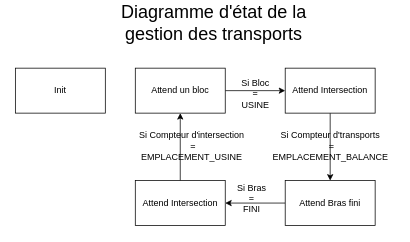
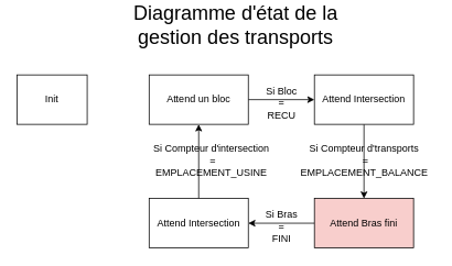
  <mxCell id="0" />
  <mxCell id="1" parent="0" />
  <mxCell id="2" style="edgeStyle=orthogonalEdgeStyle;rounded=0;orthogonalLoop=1;jettySize=auto;html=1;exitX=0.5;exitY=1;exitDx=0;exitDy=0;entryX=0.5;entryY=0;entryDx=0;entryDy=0;" edge="1" parent="1" source="3" target="9"><mxGeometry relative="1" as="geometry" /></mxCell>
  <mxCell id="3" value="Attend Intersection" style="rounded=0;whiteSpace=wrap;html=1;" vertex="1" parent="1"><mxGeometry x="380" y="90" width="120" height="60" as="geometry" /></mxCell>
- <mxCell id="4" value="Init" style="rounded=0;whiteSpace=wrap;html=1;" vertex="1" parent="1"><mxGeometry x="20" y="90" width="120" height="60" as="geometry" /></mxCell>
+ <mxCell id="4" value="Init" style="rounded=0;whiteSpace=wrap;html=1;" vertex="1" parent="1"><mxGeometry x="20" y="90" width="85" height="60" as="geometry" /></mxCell>
  <mxCell id="5" style="edgeStyle=orthogonalEdgeStyle;rounded=0;orthogonalLoop=1;jettySize=auto;html=1;exitX=1;exitY=0.5;exitDx=0;exitDy=0;entryX=0;entryY=0.5;entryDx=0;entryDy=0;" edge="1" parent="1" source="6" target="3"><mxGeometry relative="1" as="geometry" /></mxCell>
  <mxCell id="6" value="Attend un bloc" style="rounded=0;whiteSpace=wrap;html=1;" vertex="1" parent="1"><mxGeometry x="180" y="90" width="120" height="60" as="geometry" /></mxCell>
- <mxCell id="7" value="Si Bloc&lt;br&gt;=&lt;br&gt;USINE" style="text;html=1;resizable=0;points=[];autosize=1;align=center;verticalAlign=top;spacingTop=-4;" vertex="1" parent="1"><mxGeometry x="315" y="100" width="50" height="40" as="geometry" /></mxCell>
+ <mxCell id="7" value="Si Bloc&lt;br&gt;=&lt;br&gt;RECU" style="text;html=1;resizable=0;points=[];autosize=1;align=center;verticalAlign=top;spacingTop=-4;" vertex="1" parent="1"><mxGeometry x="315" y="100" width="50" height="40" as="geometry" /></mxCell>
  <mxCell id="8" style="edgeStyle=orthogonalEdgeStyle;rounded=0;orthogonalLoop=1;jettySize=auto;html=1;exitX=0;exitY=0.5;exitDx=0;exitDy=0;entryX=1;entryY=0.5;entryDx=0;entryDy=0;" edge="1" parent="1" source="9" target="12"><mxGeometry relative="1" as="geometry" /></mxCell>
- <mxCell id="9" value="Attend Bras fini" style="rounded=0;whiteSpace=wrap;html=1;" vertex="1" parent="1"><mxGeometry x="380" y="240" width="120" height="60" as="geometry" /></mxCell>
+ <mxCell id="9" value="Attend Bras fini" style="rounded=0;whiteSpace=wrap;html=1;fillColor=#f8cecc;" vertex="1" parent="1"><mxGeometry x="380" y="240" width="120" height="60" as="geometry" /></mxCell>
  <mxCell id="10" value="Si Compteur d'transports&lt;br&gt;&amp;nbsp;=&lt;br&gt;EMPLACEMENT_BALANCE" style="text;html=1;resizable=0;points=[];autosize=1;align=center;verticalAlign=top;spacingTop=-4;" vertex="1" parent="1"><mxGeometry x="355" y="170" width="170" height="40" as="geometry" /></mxCell>
  <mxCell id="11" style="edgeStyle=orthogonalEdgeStyle;rounded=0;orthogonalLoop=1;jettySize=auto;html=1;exitX=0.5;exitY=0;exitDx=0;exitDy=0;entryX=0.5;entryY=1;entryDx=0;entryDy=0;" edge="1" parent="1" source="12" target="6"><mxGeometry relative="1" as="geometry" /></mxCell>
  <mxCell id="12" value="Attend Intersection" style="rounded=0;whiteSpace=wrap;html=1;" vertex="1" parent="1"><mxGeometry x="180" y="240" width="120" height="60" as="geometry" /></mxCell>
- <mxCell id="13" value="Si Bras &lt;br&gt;=&lt;br&gt;FINI" style="text;html=1;resizable=0;points=[];autosize=1;align=center;verticalAlign=top;spacingTop=-4;" vertex="1" parent="1"><mxGeometry x="310" y="240" width="50" height="40" as="geometry" /></mxCell>
+ <mxCell id="13" value="Si Bras &lt;br&gt;=&lt;br&gt;FINI" style="text;html=1;resizable=0;points=[];autosize=1;align=center;verticalAlign=top;spacingTop=-4;" vertex="1" parent="1"><mxGeometry x="315" y="250" width="50" height="40" as="geometry" /></mxCell>
  <mxCell id="14" value="Si Compteur d'intersection&lt;br&gt;&amp;nbsp;=&lt;br&gt;EMPLACEMENT_USINE" style="text;html=1;resizable=0;points=[];autosize=1;align=center;verticalAlign=top;spacingTop=-4;" vertex="1" parent="1"><mxGeometry x="175" y="170" width="160" height="40" as="geometry" /></mxCell>
  <mxCell id="15" value="Diagramme d'état de la gestion des transports" style="text;html=1;strokeColor=none;fillColor=none;align=center;verticalAlign=middle;whiteSpace=wrap;rounded=0;fontSize=24;" vertex="1" parent="1"><mxGeometry x="140" y="20" width="290" height="20" as="geometry" /></mxCell>
